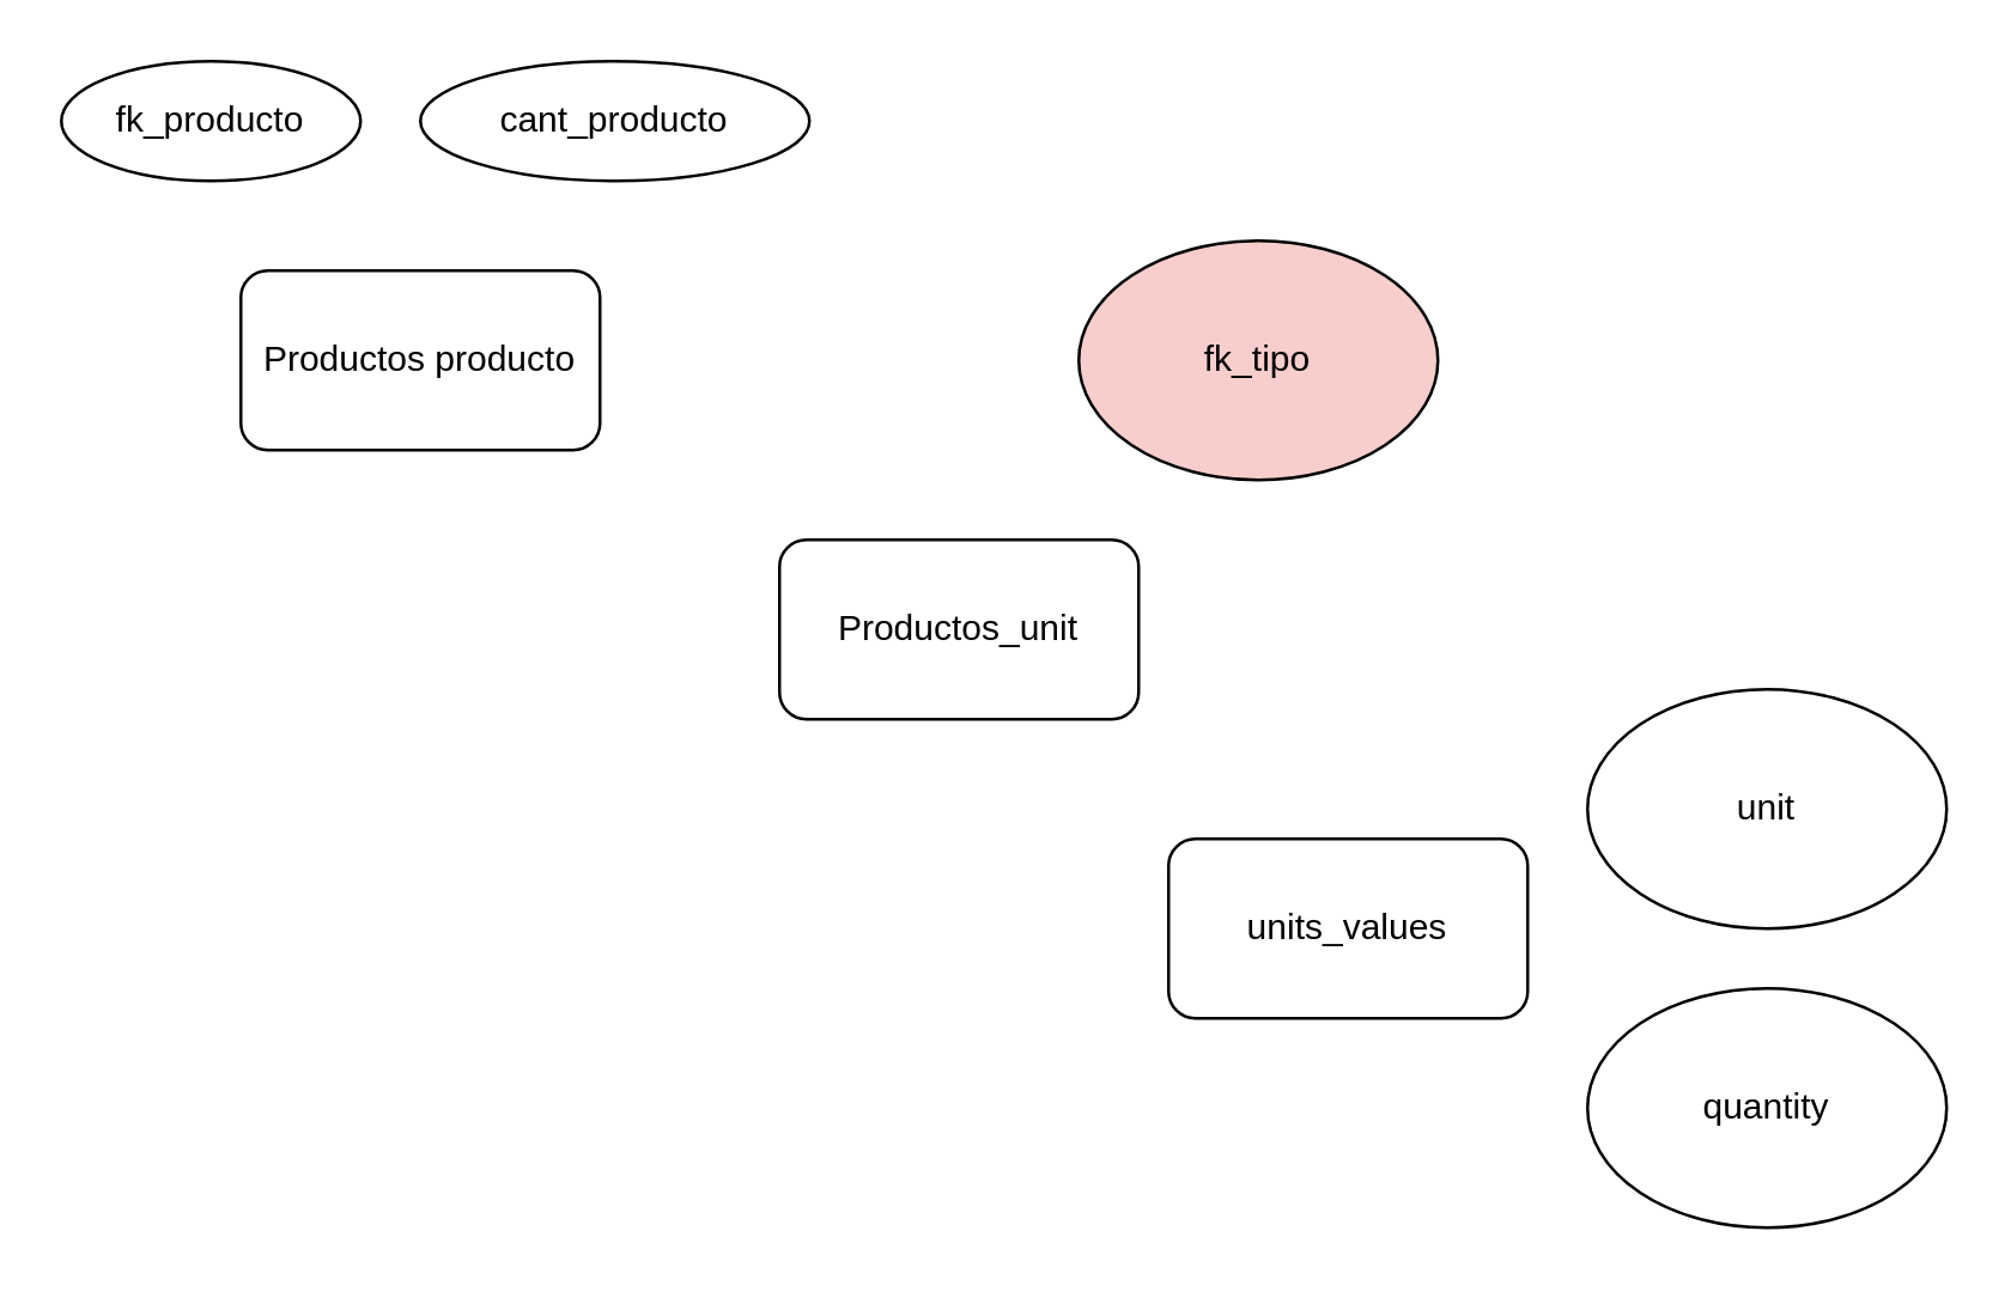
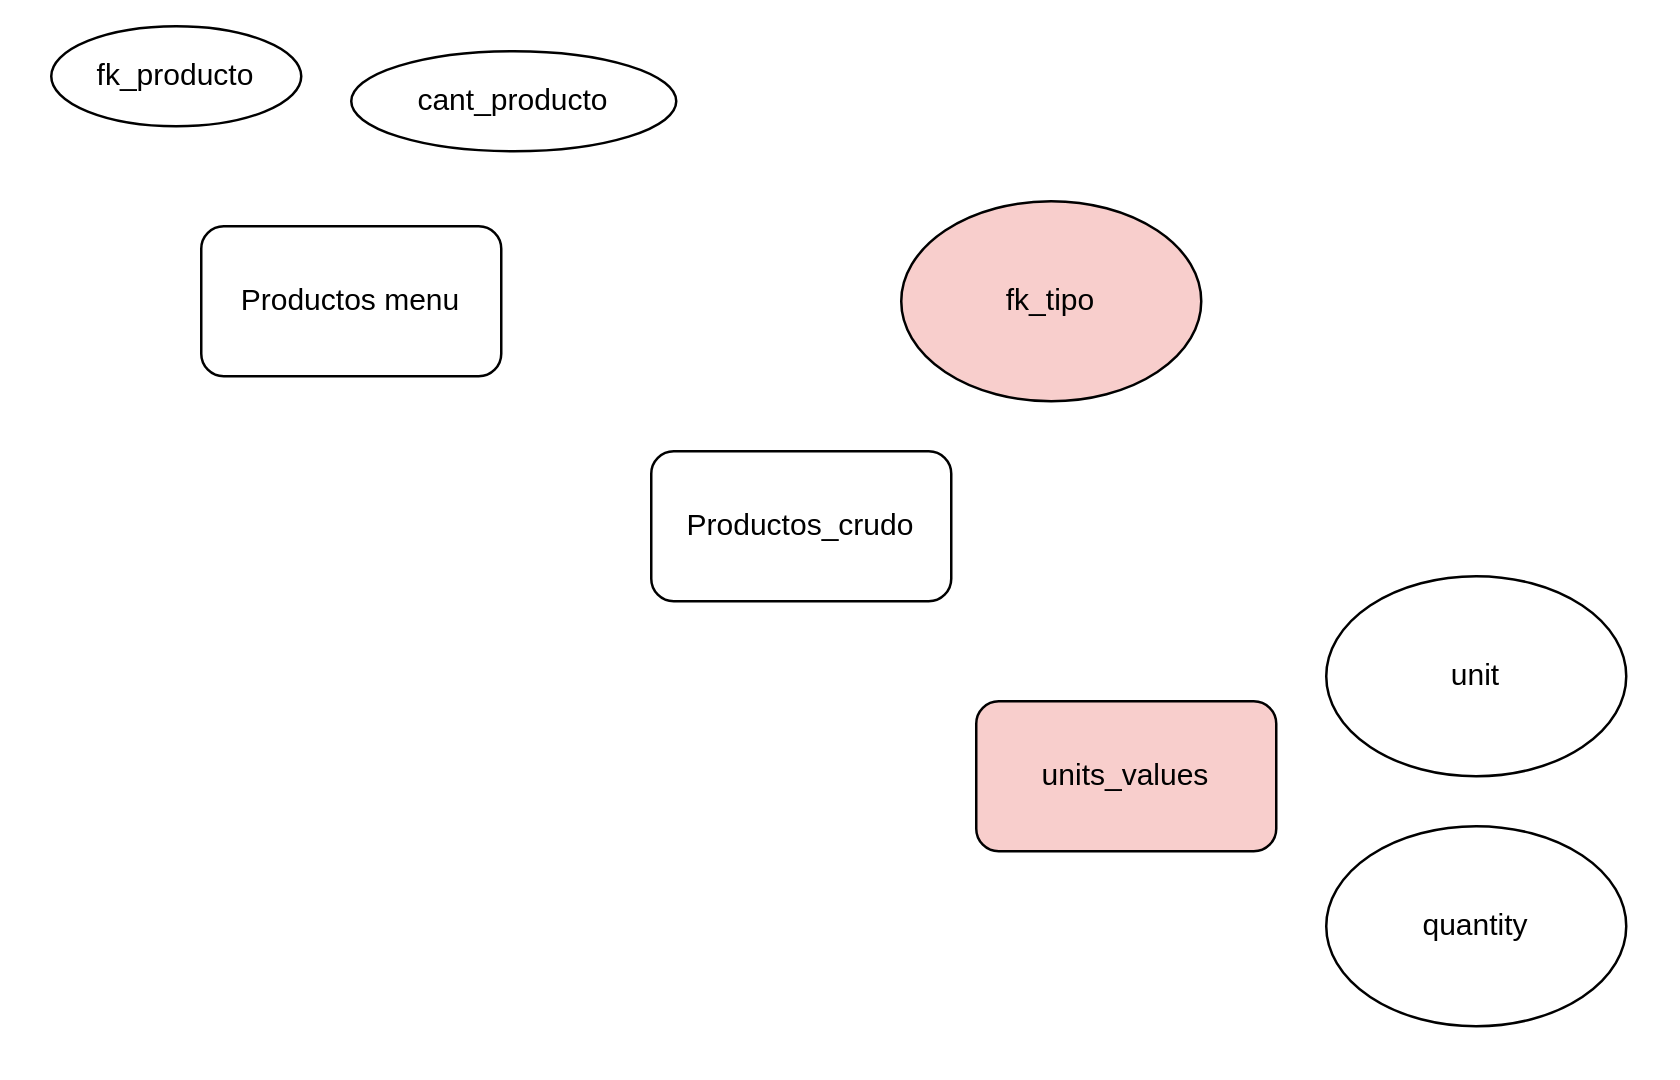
  <mxCell id="0" />
  <mxCell id="1" parent="0" />
- <mxCell id="2" value="Productos producto" style="rounded=1;whiteSpace=wrap;html=1;" vertex="1" parent="1"><mxGeometry x="80" y="90" width="120" height="60" as="geometry" /></mxCell>
- <mxCell id="3" value="Productos_unit" style="rounded=1;whiteSpace=wrap;html=1;" vertex="1" parent="1"><mxGeometry x="260" y="180" width="120" height="60" as="geometry" /></mxCell>
- <mxCell id="4" value="fk_producto" style="ellipse;whiteSpace=wrap;html=1;" vertex="1" parent="1"><mxGeometry x="20" y="20" width="100" height="40" as="geometry" /></mxCell>
+ <mxCell id="2" value="Productos menu" style="rounded=1;whiteSpace=wrap;html=1;" vertex="1" parent="1"><mxGeometry x="80" y="90" width="120" height="60" as="geometry" /></mxCell>
+ <mxCell id="3" value="Productos_crudo" style="rounded=1;whiteSpace=wrap;html=1;" vertex="1" parent="1"><mxGeometry x="260" y="180" width="120" height="60" as="geometry" /></mxCell>
+ <mxCell id="4" value="fk_producto" style="ellipse;whiteSpace=wrap;html=1;" vertex="1" parent="1"><mxGeometry x="20" y="10" width="100" height="40" as="geometry" /></mxCell>
  <mxCell id="5" value="cant_producto" style="ellipse;whiteSpace=wrap;html=1;" vertex="1" parent="1"><mxGeometry x="140" y="20" width="130" height="40" as="geometry" /></mxCell>
  <mxCell id="6" value="fk_tipo" style="ellipse;whiteSpace=wrap;html=1;fillColor=#f8cecc;" vertex="1" parent="1"><mxGeometry x="360" y="80" width="120" height="80" as="geometry" /></mxCell>
- <mxCell id="7" value="units_values" style="rounded=1;whiteSpace=wrap;html=1;" vertex="1" parent="1"><mxGeometry x="390" y="280" width="120" height="60" as="geometry" /></mxCell>
+ <mxCell id="7" value="units_values" style="rounded=1;whiteSpace=wrap;html=1;fillColor=#f8cecc;" vertex="1" parent="1"><mxGeometry x="390" y="280" width="120" height="60" as="geometry" /></mxCell>
  <mxCell id="8" value="unit" style="ellipse;whiteSpace=wrap;html=1;" vertex="1" parent="1"><mxGeometry x="530" y="230" width="120" height="80" as="geometry" /></mxCell>
  <mxCell id="9" value="quantity" style="ellipse;whiteSpace=wrap;html=1;" vertex="1" parent="1"><mxGeometry x="530" y="330" width="120" height="80" as="geometry" /></mxCell>
